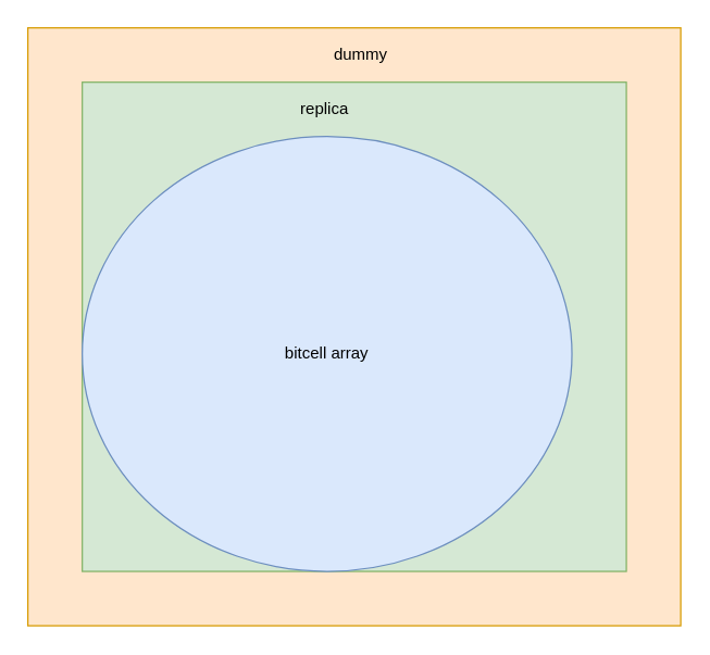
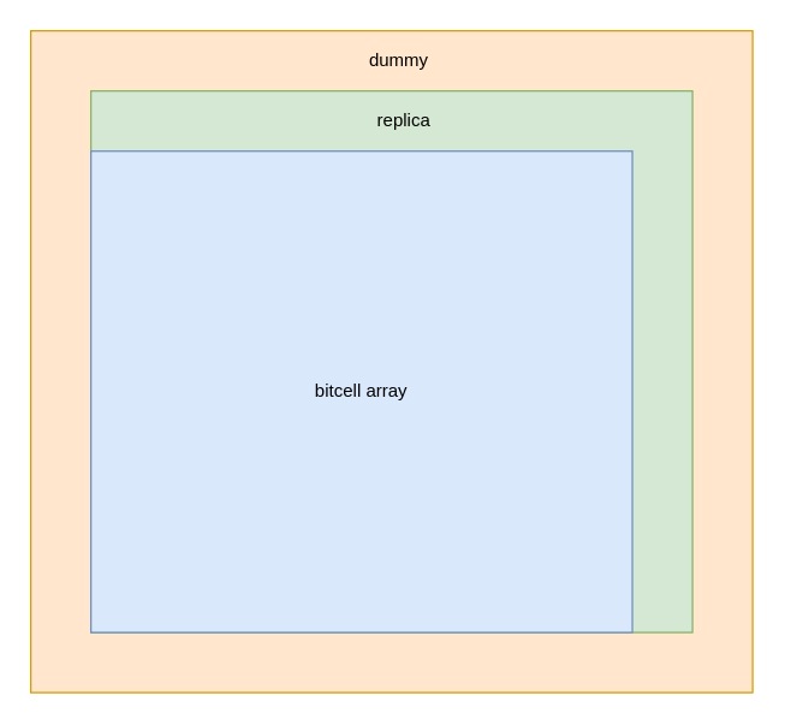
  <mxCell id="0" />
  <mxCell id="1" parent="0" />
  <mxCell id="2" value="" style="rounded=0;whiteSpace=wrap;html=1;fillColor=#ffe6cc;strokeColor=#d79b00;" parent="1" vertex="1"><mxGeometry x="20" y="20" width="480" height="440" as="geometry" /></mxCell>
  <mxCell id="3" value="" style="rounded=0;whiteSpace=wrap;html=1;fillColor=#d5e8d4;strokeColor=#82b366;" parent="1" vertex="1"><mxGeometry x="60" y="60" width="400" height="360" as="geometry" /></mxCell>
- <mxCell id="4" value="bitcell array" style="ellipse;whiteSpace=wrap;html=1;fillColor=#dae8fc;strokeColor=#6c8ebf;" parent="1" vertex="1"><mxGeometry x="60" y="100" width="360" height="320" as="geometry" /></mxCell>
- <mxCell id="5" value="replica&amp;nbsp;" style="text;html=1;strokeColor=none;fillColor=none;align=center;verticalAlign=middle;whiteSpace=wrap;rounded=0;" parent="1" vertex="1"><mxGeometry x="220" y="70" width="40" height="20" as="geometry" /></mxCell>
+ <mxCell id="4" value="bitcell array" style="rounded=0;whiteSpace=wrap;html=1;fillColor=#dae8fc;strokeColor=#6c8ebf;" parent="1" vertex="1"><mxGeometry x="60" y="100" width="360" height="320" as="geometry" /></mxCell>
+ <mxCell id="5" value="replica&amp;nbsp;" style="text;html=1;strokeColor=none;fillColor=none;align=center;verticalAlign=middle;whiteSpace=wrap;rounded=0;" parent="1" vertex="1"><mxGeometry x="250" y="70" width="40" height="20" as="geometry" /></mxCell>
  <mxCell id="6" value="dummy" style="text;html=1;strokeColor=none;fillColor=none;align=center;verticalAlign=middle;whiteSpace=wrap;rounded=0;" parent="1" vertex="1"><mxGeometry x="245" y="30" width="40" height="20" as="geometry" /></mxCell>
